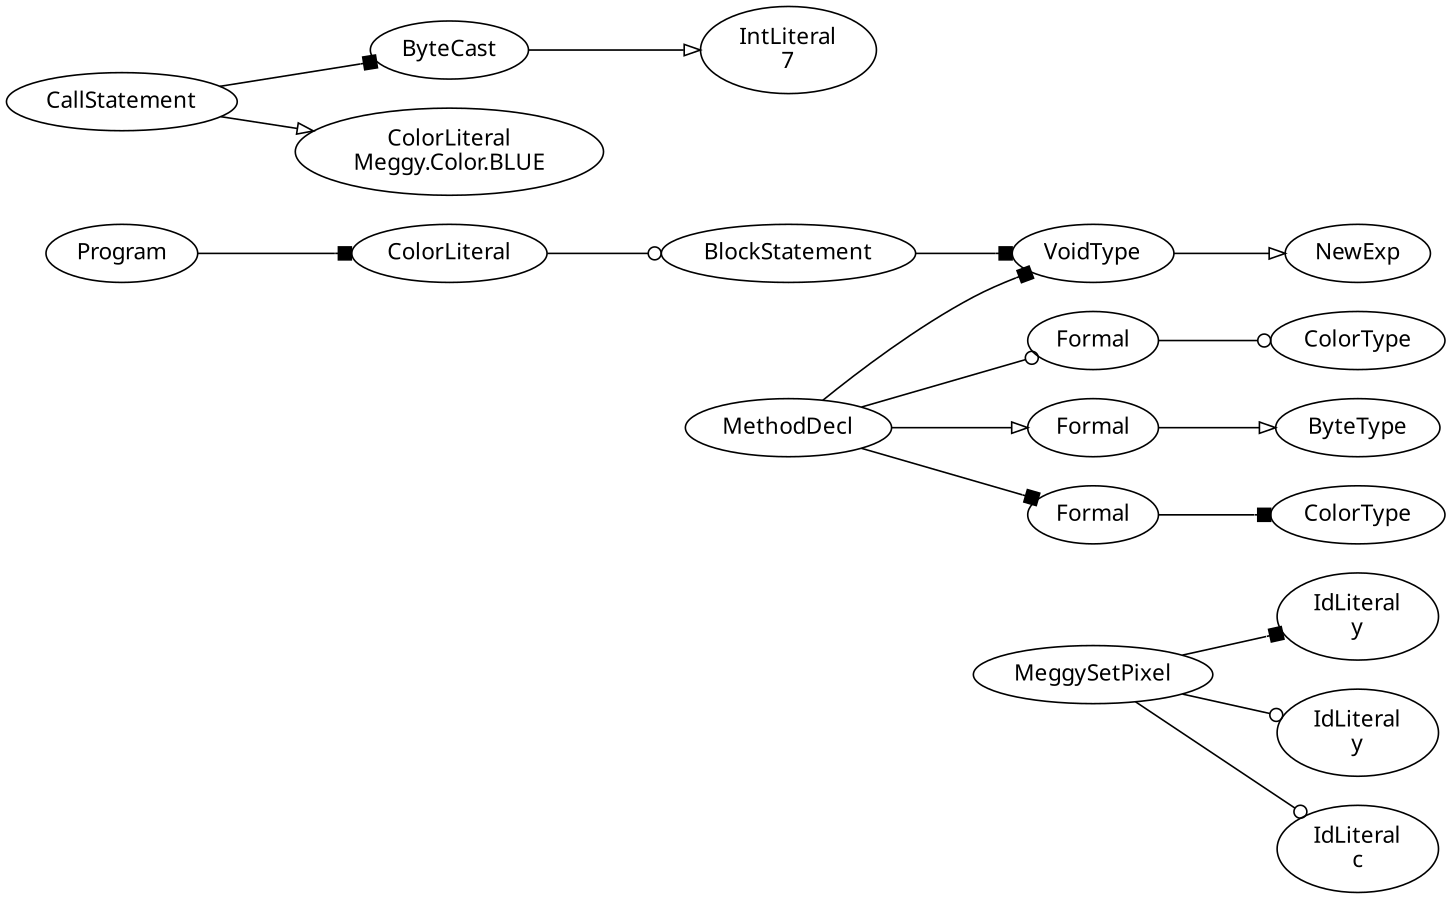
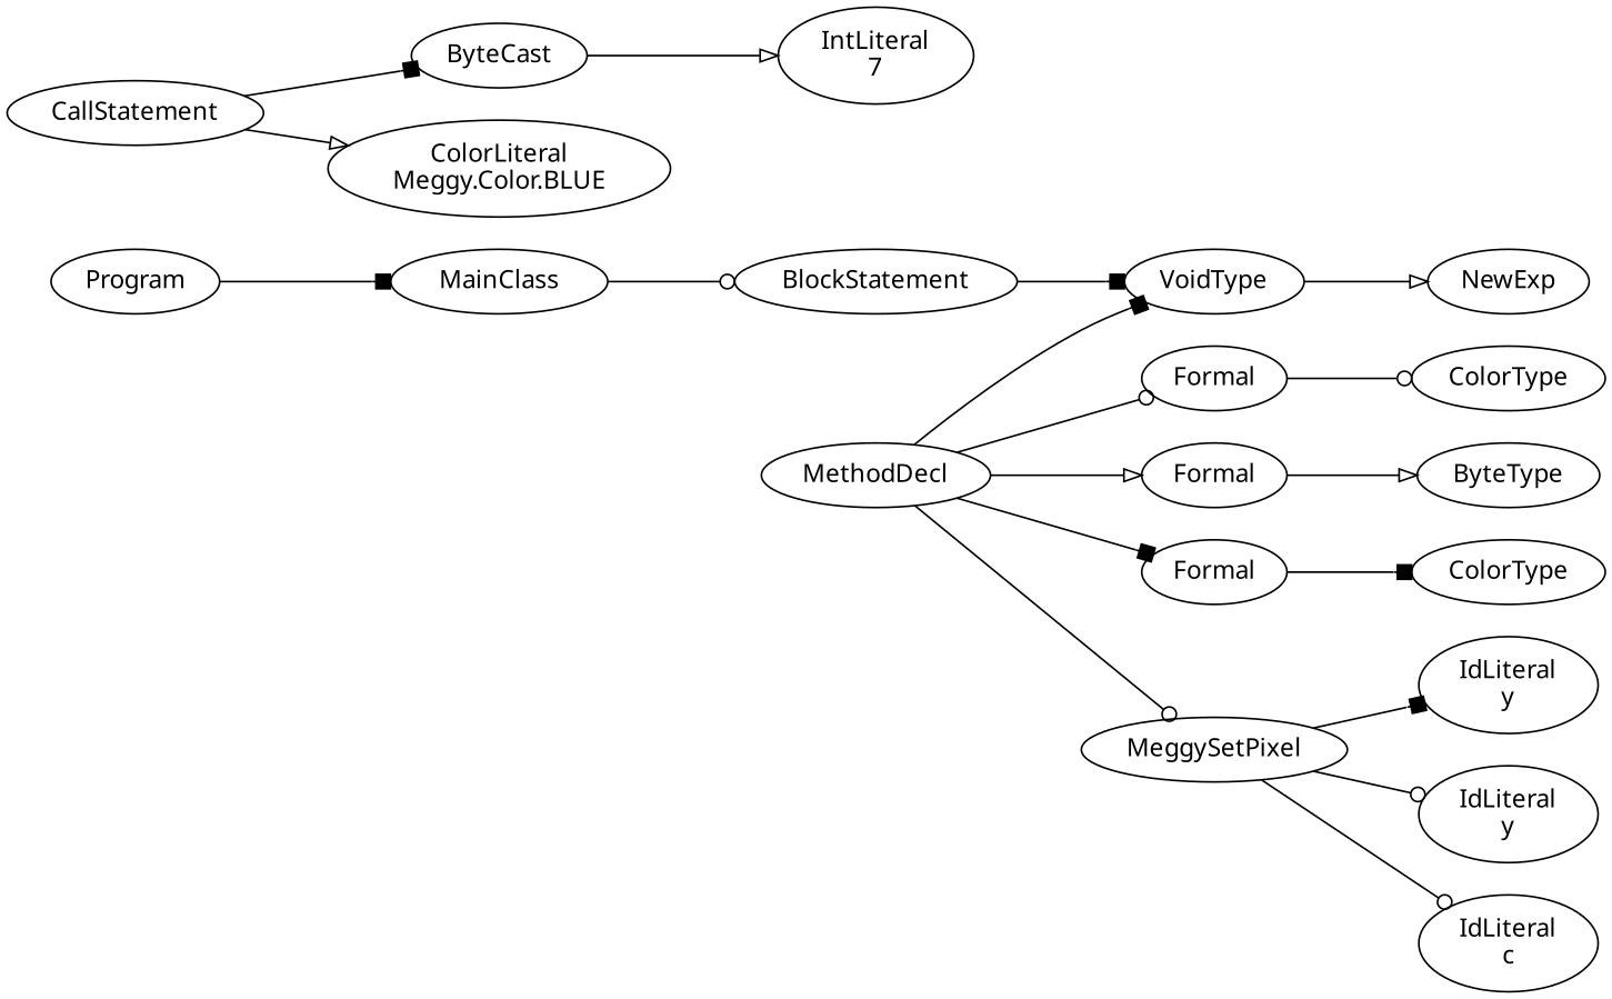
  digraph {
    fontname="Noto Sans"
    rankdir=LR
    node [fontname="Noto Sans"]
    edge [arrowhead=box fontname="Noto Sans"]
    n1 [label=Program]
-   n2 [label=ColorLiteral]
+   n2 [label=MainClass]
    n3 [label=BlockStatement]
    n4 [label=VoidType]
    n5 [label=CallStatement]
    n6 [label=ByteCast]
    n7 [label="ColorLiteral\nMeggy.Color.BLUE"]
    n8 [label=NewExp]
    n9 [label="IntLiteral\n7"]
    n10 [label=MethodDecl]
    n11 [label=Formal]
    n12 [label=Formal]
    n13 [label=Formal]
    n14 [label=MeggySetPixel]
    n15 [label=ColorType]
    n16 [label=ByteType]
    n17 [label=ColorType]
    n18 [label="IdLiteral\ny"]
    n19 [label="IdLiteral\ny"]
    n20 [label="IdLiteral\nc"]
    n1 -> n2
    n2 -> n3 [arrowhead=odot]
    n3 -> n4
    n4 -> n8 [arrowhead=onormal]
    n5 -> n6
    n5 -> n7 [arrowhead=onormal]
    n6 -> n9 [arrowhead=onormal]
    n10 -> n4
    n10 -> n11 [arrowhead=odot]
    n10 -> n12 [arrowhead=onormal]
    n10 -> n13
+   n10 -> n14 [arrowhead=odot]
    n11 -> n15 [arrowhead=odot]
    n12 -> n16 [arrowhead=onormal]
    n13 -> n17
    n14 -> n18
    n14 -> n19 [arrowhead=odot]
    n14 -> n20 [arrowhead=odot]
  }
